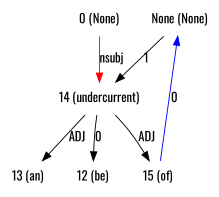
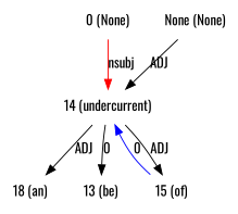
  digraph {
    fontname=Oswald
    node [fontname=Oswald shape=plaintext]
    edge [dir=forward fontname=Oswald]
    n1 [label="None (None)"]
    n2 [label="14 (undercurrent)"]
-   n3 [label="12 (be)"]
-   n4 [label="13 (an)"]
+   n3 [label="13 (be)"]
+   n4 [label="18 (an)"]
    n5 [label="15 (of)"]
    n6 [label="0 (None)"]
-   n1 -> n2 [label=1]
+   n1 -> n2 [label=ADJ]
    n2 -> n3 [label=0]
    n2 -> n4 [label=ADJ]
    n2 -> n5 [label=ADJ]
-   n5 -> n1 [color=blue label=0]
+   n5 -> n2 [color=blue label=0]
    n6 -> n2 [color=red label=nsubj]
  }
